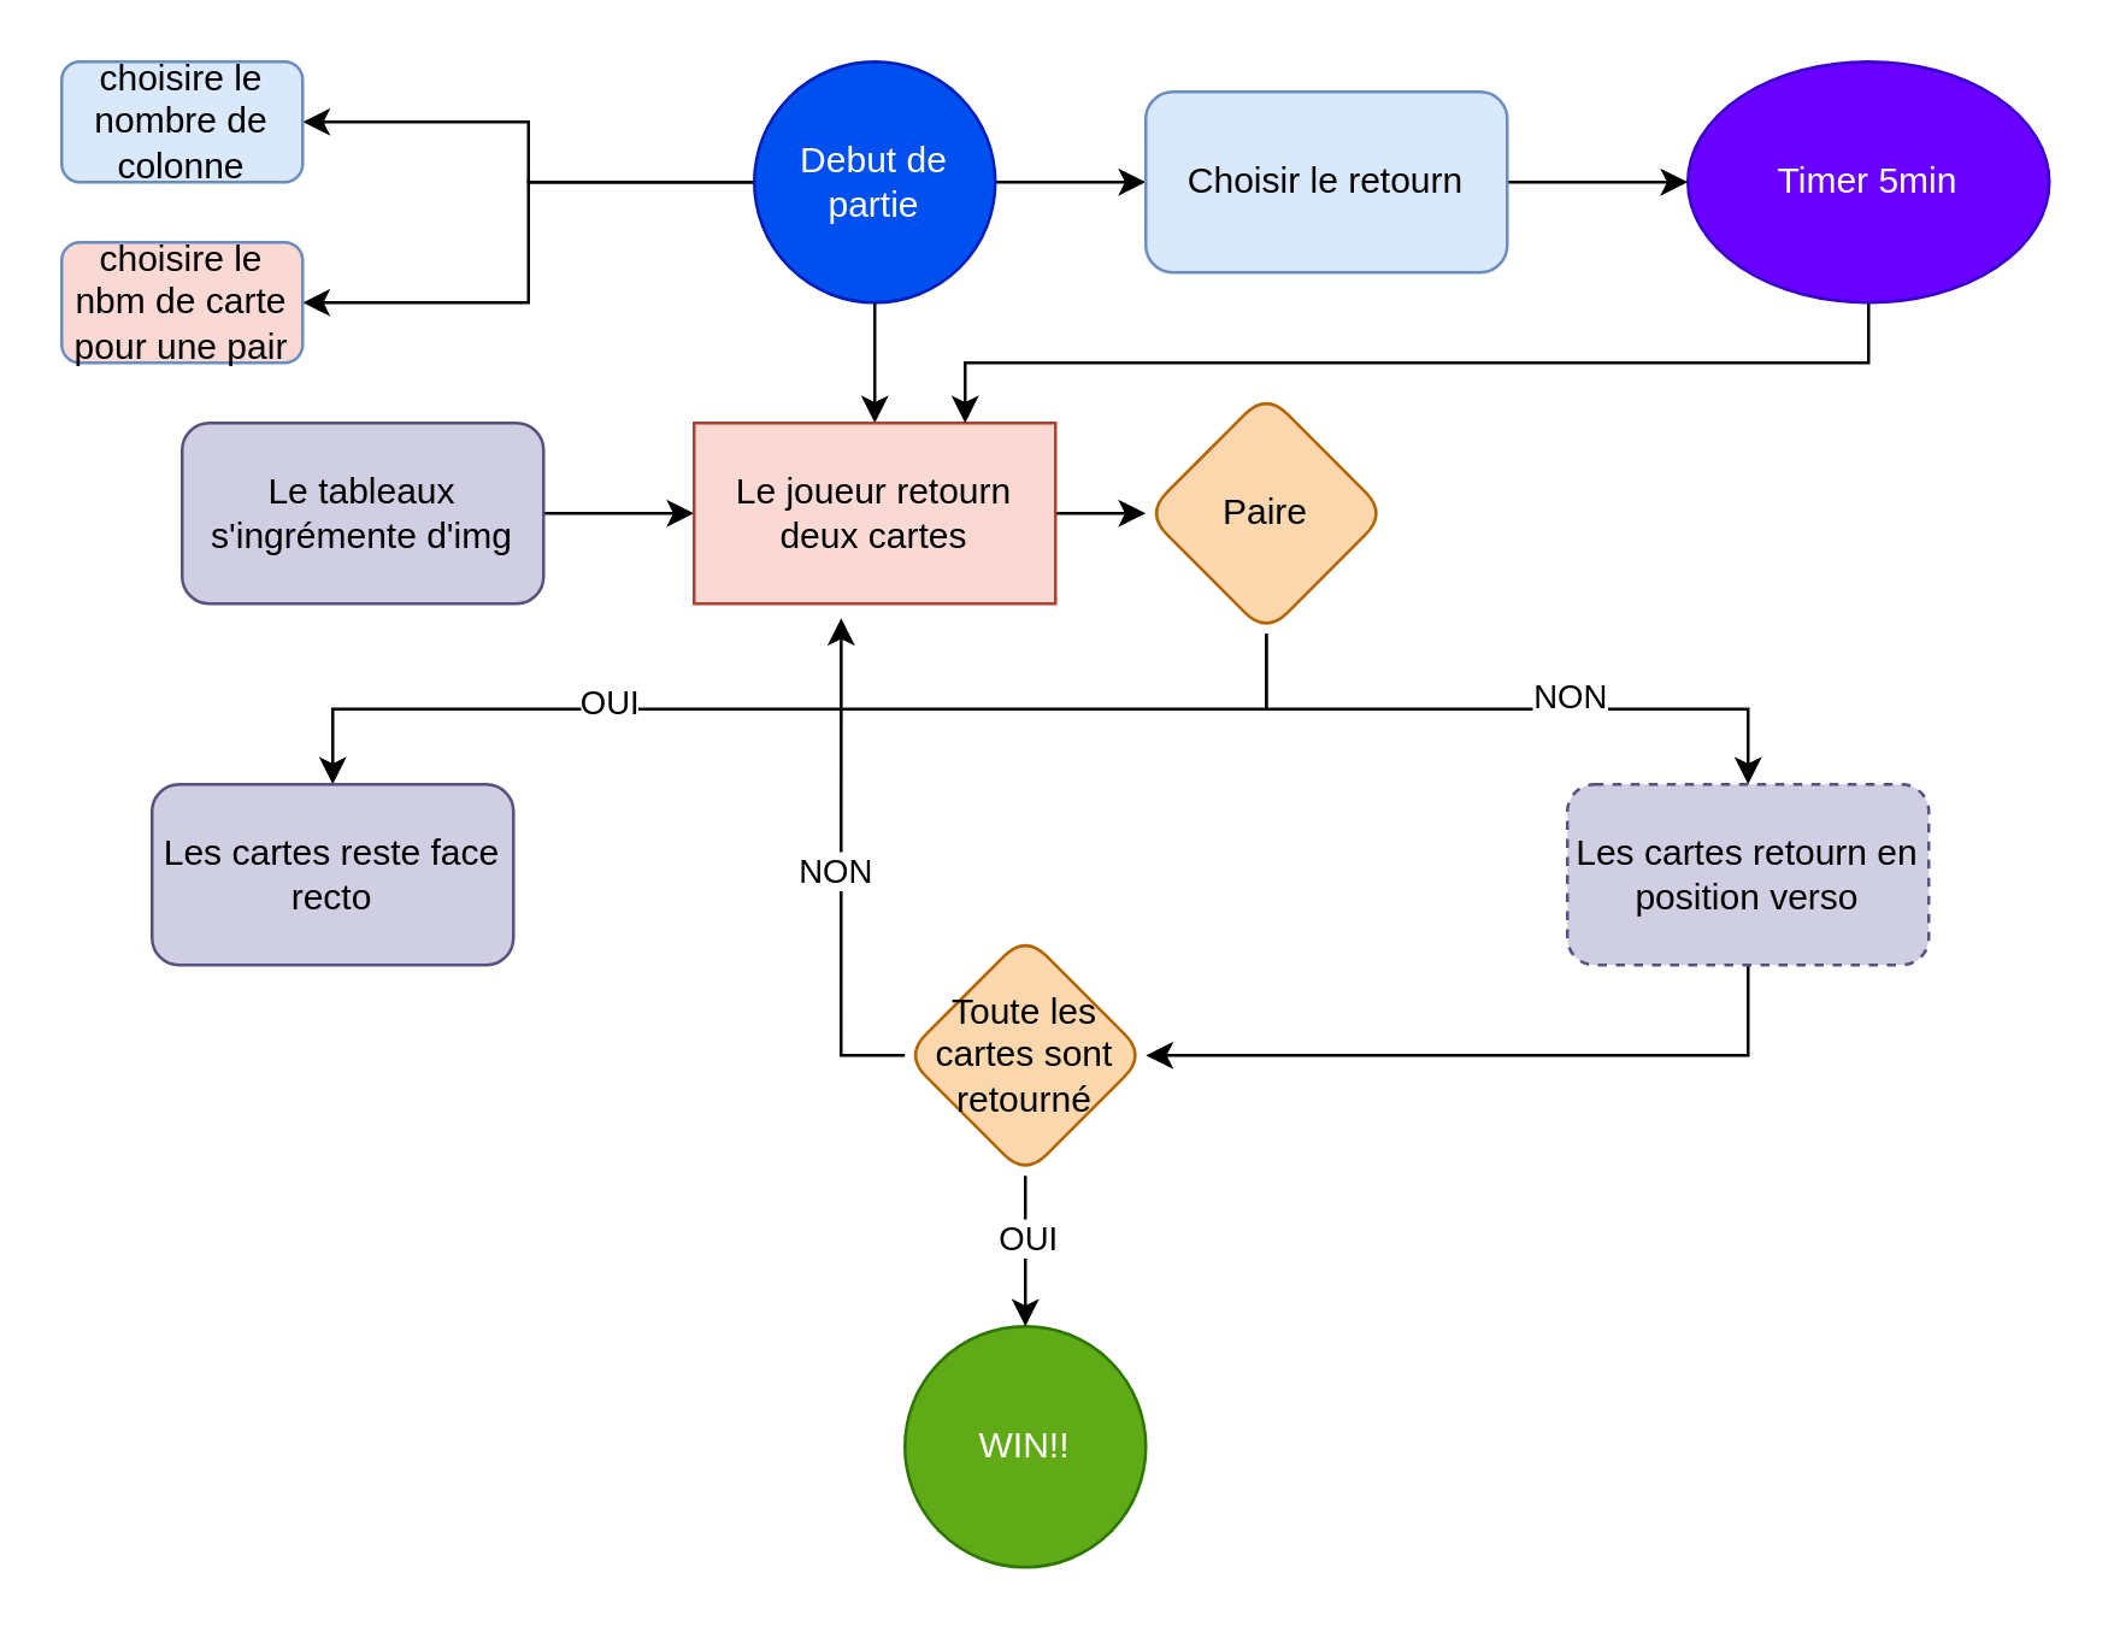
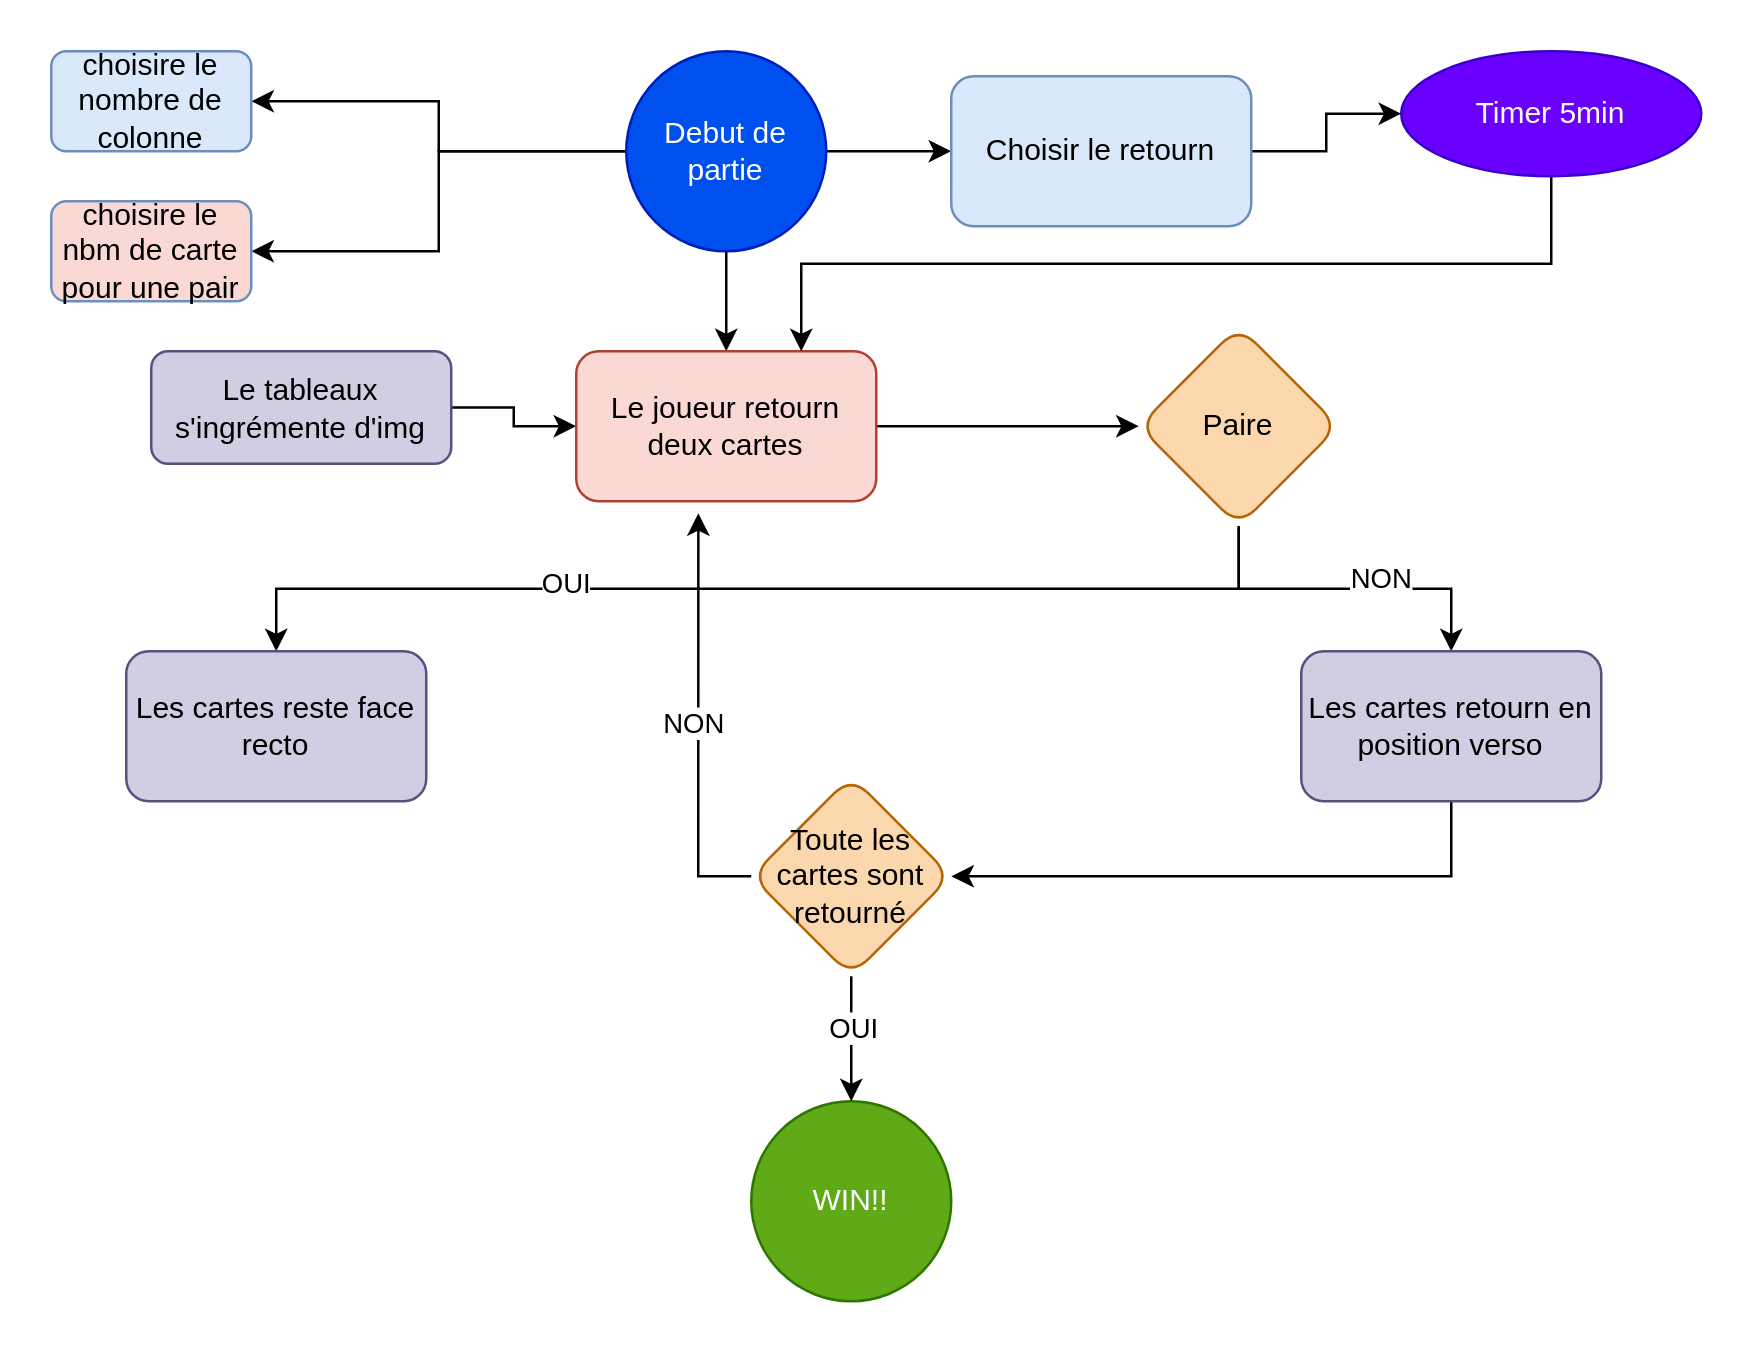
  <mxCell id="0" />
  <mxCell id="1" parent="0" />
  <mxCell id="2" style="edgeStyle=orthogonalEdgeStyle;rounded=0;orthogonalLoop=1;jettySize=auto;html=1;exitX=0.5;exitY=1;exitDx=0;exitDy=0;" parent="1" source="6" target="10" edge="1"><mxGeometry relative="1" as="geometry" /></mxCell>
  <mxCell id="3" style="edgeStyle=orthogonalEdgeStyle;rounded=0;orthogonalLoop=1;jettySize=auto;html=1;exitX=1;exitY=0.5;exitDx=0;exitDy=0;entryX=0;entryY=0.5;entryDx=0;entryDy=0;" parent="1" source="6" target="28" edge="1"><mxGeometry relative="1" as="geometry" /></mxCell>
  <mxCell id="4" style="edgeStyle=orthogonalEdgeStyle;rounded=0;orthogonalLoop=1;jettySize=auto;html=1;exitX=0;exitY=0.5;exitDx=0;exitDy=0;" parent="1" source="6" target="29" edge="1"><mxGeometry relative="1" as="geometry" /></mxCell>
  <mxCell id="5" style="edgeStyle=orthogonalEdgeStyle;rounded=0;orthogonalLoop=1;jettySize=auto;html=1;exitX=0;exitY=0.5;exitDx=0;exitDy=0;" parent="1" source="6" target="30" edge="1"><mxGeometry relative="1" as="geometry" /></mxCell>
  <mxCell id="6" value="Debut de partie" style="ellipse;whiteSpace=wrap;html=1;aspect=fixed;fillColor=#0050ef;fontColor=#ffffff;strokeColor=#001DBC;" parent="1" vertex="1"><mxGeometry x="250" y="20" width="80" height="80" as="geometry" /></mxCell>
  <mxCell id="7" style="edgeStyle=orthogonalEdgeStyle;rounded=0;orthogonalLoop=1;jettySize=auto;html=1;exitX=1;exitY=0.5;exitDx=0;exitDy=0;entryX=0;entryY=0.5;entryDx=0;entryDy=0;" parent="1" source="8" target="10" edge="1"><mxGeometry relative="1" as="geometry" /></mxCell>
- <mxCell id="8" value="Le tableaux s'ingrémente d'img&lt;br&gt;" style="rounded=1;whiteSpace=wrap;html=1;fillColor=#d0cee2;strokeColor=#56517e;" parent="1" vertex="1"><mxGeometry x="60" y="140" width="120" height="60" as="geometry" /></mxCell>
+ <mxCell id="8" value="Le tableaux s'ingrémente d'img&lt;br&gt;" style="rounded=1;whiteSpace=wrap;html=1;fillColor=#d0cee2;strokeColor=#56517e;" parent="1" vertex="1"><mxGeometry x="60" y="140" width="120" height="45" as="geometry" /></mxCell>
  <mxCell id="9" style="edgeStyle=orthogonalEdgeStyle;rounded=0;orthogonalLoop=1;jettySize=auto;html=1;exitX=1;exitY=0.5;exitDx=0;exitDy=0;" parent="1" source="10" target="15" edge="1"><mxGeometry relative="1" as="geometry" /></mxCell>
- <mxCell id="10" value="Le joueur retourn deux cartes" style="whiteSpace=wrap;html=1;fillColor=#fad9d5;strokeColor=#ae4132;rounded=0;" parent="1" vertex="1"><mxGeometry x="230" y="140" width="120" height="60" as="geometry" /></mxCell>
+ <mxCell id="10" value="Le joueur retourn deux cartes" style="rounded=1;whiteSpace=wrap;html=1;fillColor=#fad9d5;strokeColor=#ae4132;" parent="1" vertex="1"><mxGeometry x="230" y="140" width="120" height="60" as="geometry" /></mxCell>
  <mxCell id="11" style="edgeStyle=orthogonalEdgeStyle;rounded=0;orthogonalLoop=1;jettySize=auto;html=1;exitX=0.5;exitY=1;exitDx=0;exitDy=0;entryX=0.5;entryY=0;entryDx=0;entryDy=0;" parent="1" source="15" target="16" edge="1"><mxGeometry relative="1" as="geometry" /></mxCell>
  <mxCell id="12" value="OUI" style="edgeLabel;html=1;align=center;verticalAlign=middle;resizable=0;points=[];" parent="11" vertex="1" connectable="0"><mxGeometry x="0.358" y="-3" relative="1" as="geometry"><mxPoint as="offset" /></mxGeometry></mxCell>
  <mxCell id="13" style="edgeStyle=orthogonalEdgeStyle;rounded=0;orthogonalLoop=1;jettySize=auto;html=1;exitX=0.5;exitY=1;exitDx=0;exitDy=0;entryX=0.5;entryY=0;entryDx=0;entryDy=0;" parent="1" source="15" target="18" edge="1"><mxGeometry relative="1" as="geometry" /></mxCell>
  <mxCell id="14" value="NON" style="edgeLabel;html=1;align=center;verticalAlign=middle;resizable=0;points=[];" parent="13" vertex="1" connectable="0"><mxGeometry x="0.158" y="-1" relative="1" as="geometry"><mxPoint x="3" y="-6" as="offset" /></mxGeometry></mxCell>
- <mxCell id="15" value="Paire" style="rhombus;whiteSpace=wrap;html=1;rounded=1;fillColor=#fad7ac;strokeColor=#b46504;" parent="1" vertex="1"><mxGeometry x="380" y="130" width="80" height="80" as="geometry" /></mxCell>
+ <mxCell id="15" value="Paire" style="rhombus;whiteSpace=wrap;html=1;rounded=1;fillColor=#fad7ac;strokeColor=#b46504;" parent="1" vertex="1"><mxGeometry x="455" y="130" width="80" height="80" as="geometry" /></mxCell>
  <mxCell id="16" value="Les cartes reste face recto" style="rounded=1;whiteSpace=wrap;html=1;fillColor=#d0cee2;strokeColor=#56517e;" parent="1" vertex="1"><mxGeometry x="50" y="260" width="120" height="60" as="geometry" /></mxCell>
  <mxCell id="17" style="edgeStyle=orthogonalEdgeStyle;rounded=0;orthogonalLoop=1;jettySize=auto;html=1;exitX=0.5;exitY=1;exitDx=0;exitDy=0;" parent="1" source="18" target="26" edge="1"><mxGeometry relative="1" as="geometry" /></mxCell>
- <mxCell id="18" value="Les cartes retourn en position verso" style="rounded=1;whiteSpace=wrap;html=1;fillColor=#d0cee2;strokeColor=#56517e;dashed=1;" parent="1" vertex="1"><mxGeometry x="520" y="260" width="120" height="60" as="geometry" /></mxCell>
+ <mxCell id="18" value="Les cartes retourn en position verso" style="rounded=1;whiteSpace=wrap;html=1;fillColor=#d0cee2;strokeColor=#56517e;" parent="1" vertex="1"><mxGeometry x="520" y="260" width="120" height="60" as="geometry" /></mxCell>
  <mxCell id="19" style="edgeStyle=orthogonalEdgeStyle;rounded=0;orthogonalLoop=1;jettySize=auto;html=1;exitX=0.5;exitY=1;exitDx=0;exitDy=0;entryX=0.75;entryY=0;entryDx=0;entryDy=0;" edge="1" parent="1" source="20" target="10"><mxGeometry relative="1" as="geometry" /></mxCell>
- <mxCell id="20" value="Timer 5min&lt;br&gt;" style="ellipse;whiteSpace=wrap;html=1;rounded=1;fillColor=#6a00ff;fontColor=#ffffff;strokeColor=#3700CC;" parent="1" vertex="1"><mxGeometry x="560" y="20" width="120" height="80" as="geometry" /></mxCell>
+ <mxCell id="20" value="Timer 5min&lt;br&gt;" style="ellipse;whiteSpace=wrap;html=1;rounded=1;fillColor=#6a00ff;fontColor=#ffffff;strokeColor=#3700CC;" parent="1" vertex="1"><mxGeometry x="560" y="20" width="120" height="50" as="geometry" /></mxCell>
  <mxCell id="21" value="WIN!!" style="ellipse;whiteSpace=wrap;html=1;aspect=fixed;rounded=1;fillColor=#60a917;fontColor=#ffffff;strokeColor=#2D7600;" parent="1" vertex="1"><mxGeometry x="300" y="440" width="80" height="80" as="geometry" /></mxCell>
  <mxCell id="22" style="edgeStyle=orthogonalEdgeStyle;rounded=0;orthogonalLoop=1;jettySize=auto;html=1;exitX=0.5;exitY=1;exitDx=0;exitDy=0;" parent="1" source="26" target="21" edge="1"><mxGeometry relative="1" as="geometry"><Array as="points"><mxPoint x="340" y="410" /><mxPoint x="340" y="410" /></Array></mxGeometry></mxCell>
  <mxCell id="23" value="OUI" style="edgeLabel;html=1;align=center;verticalAlign=middle;resizable=0;points=[];" parent="22" vertex="1" connectable="0"><mxGeometry x="-0.668" y="1" relative="1" as="geometry"><mxPoint x="-1" y="12" as="offset" /></mxGeometry></mxCell>
  <mxCell id="24" style="edgeStyle=orthogonalEdgeStyle;rounded=0;orthogonalLoop=1;jettySize=auto;html=1;exitX=0;exitY=0.5;exitDx=0;exitDy=0;entryX=0.407;entryY=1.08;entryDx=0;entryDy=0;entryPerimeter=0;" parent="1" source="26" target="10" edge="1"><mxGeometry relative="1" as="geometry" /></mxCell>
  <mxCell id="25" value="NON" style="edgeLabel;html=1;align=center;verticalAlign=middle;resizable=0;points=[];" parent="24" vertex="1" connectable="0"><mxGeometry x="-0.005" y="2" relative="1" as="geometry"><mxPoint as="offset" /></mxGeometry></mxCell>
  <mxCell id="26" value="Toute les cartes sont retourné" style="rhombus;whiteSpace=wrap;html=1;rounded=1;fillColor=#fad7ac;strokeColor=#b46504;" parent="1" vertex="1"><mxGeometry x="300" y="310" width="80" height="80" as="geometry" /></mxCell>
  <mxCell id="27" style="edgeStyle=orthogonalEdgeStyle;rounded=0;orthogonalLoop=1;jettySize=auto;html=1;exitX=1;exitY=0.5;exitDx=0;exitDy=0;" parent="1" source="28" target="20" edge="1"><mxGeometry relative="1" as="geometry" /></mxCell>
  <mxCell id="28" value="Choisir le retourn" style="rounded=1;whiteSpace=wrap;html=1;fillColor=#dae8fc;strokeColor=#6c8ebf;" parent="1" vertex="1"><mxGeometry x="380" y="30" width="120" height="60" as="geometry" /></mxCell>
  <mxCell id="29" value="choisire le nombre de colonne" style="rounded=1;whiteSpace=wrap;html=1;fillColor=#dae8fc;strokeColor=#6c8ebf;" parent="1" vertex="1"><mxGeometry x="20" y="20" width="80" height="40" as="geometry" /></mxCell>
  <mxCell id="30" value="choisire le nbm de carte pour une pair" style="rounded=1;whiteSpace=wrap;html=1;fillColor=#fad9d5;strokeColor=#6c8ebf;" parent="1" vertex="1"><mxGeometry x="20" y="80" width="80" height="40" as="geometry" /></mxCell>
